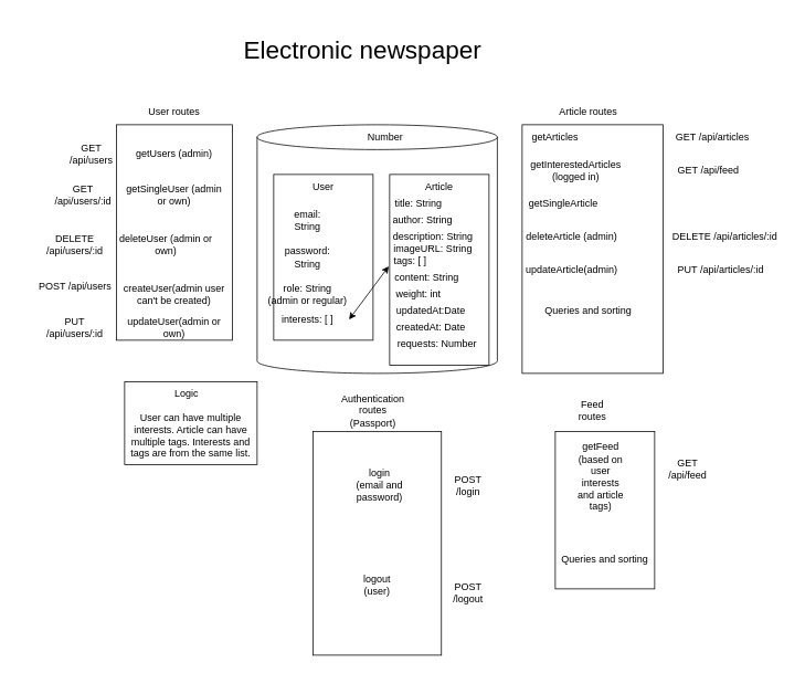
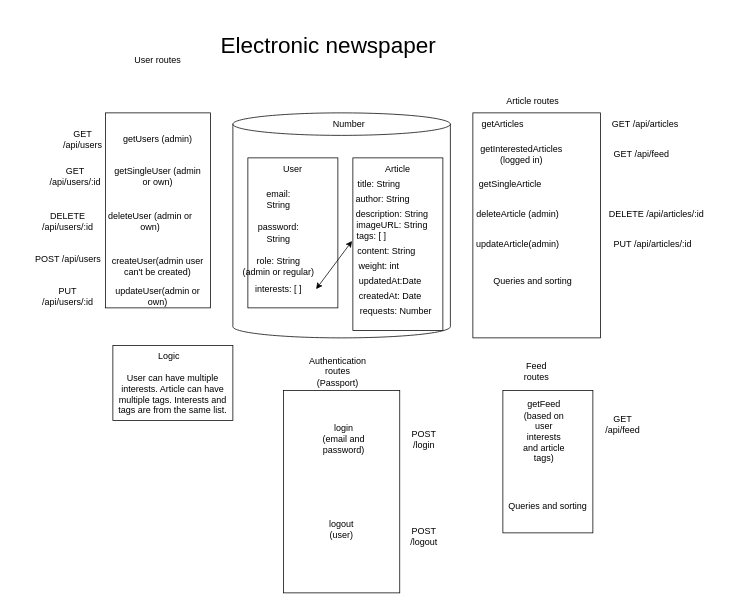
  <mxCell id="0" />
  <mxCell id="1" parent="0" />
  <mxCell id="2" value="" style="shape=cylinder3;whiteSpace=wrap;html=1;boundedLbl=1;backgroundOutline=1;size=15;" parent="1" vertex="1"><mxGeometry x="310" y="150" width="290" height="300" as="geometry" /></mxCell>
  <mxCell id="3" value="Number" style="text;html=1;strokeColor=none;fillColor=none;align=center;verticalAlign=middle;whiteSpace=wrap;rounded=0;" parent="1" vertex="1"><mxGeometry x="435" y="150" width="60" height="30" as="geometry" /></mxCell>
  <mxCell id="4" value="" style="rounded=0;whiteSpace=wrap;html=1;" parent="1" vertex="1"><mxGeometry x="330" y="210" width="120" height="200" as="geometry" /></mxCell>
  <mxCell id="5" value="User" style="text;html=1;strokeColor=none;fillColor=none;align=center;verticalAlign=middle;whiteSpace=wrap;rounded=0;" parent="1" vertex="1"><mxGeometry x="360" y="210" width="60" height="30" as="geometry" /></mxCell>
  <mxCell id="6" value="&lt;font style=&quot;font-size: 30px;&quot;&gt;Electronic newspaper&lt;/font&gt;" style="text;html=1;strokeColor=none;fillColor=none;align=center;verticalAlign=middle;whiteSpace=wrap;rounded=0;" parent="1" vertex="1"><mxGeometry x="275" y="20" width="325" height="80" as="geometry" /></mxCell>
  <mxCell id="7" value="email: String" style="text;html=1;strokeColor=none;fillColor=none;align=center;verticalAlign=middle;whiteSpace=wrap;rounded=0;" parent="1" vertex="1"><mxGeometry x="341" y="250" width="60" height="30" as="geometry" /></mxCell>
  <mxCell id="8" value="password: String" style="text;html=1;strokeColor=none;fillColor=none;align=center;verticalAlign=middle;whiteSpace=wrap;rounded=0;" parent="1" vertex="1"><mxGeometry x="326" y="295" width="90" height="30" as="geometry" /></mxCell>
  <mxCell id="9" value="interests: [ ]" style="text;html=1;strokeColor=none;fillColor=none;align=center;verticalAlign=middle;whiteSpace=wrap;rounded=0;" parent="1" vertex="1"><mxGeometry x="321" y="370" width="100" height="30" as="geometry" /></mxCell>
  <mxCell id="10" value="role: String (admin or regular)" style="text;html=1;strokeColor=none;fillColor=none;align=center;verticalAlign=middle;whiteSpace=wrap;rounded=0;" parent="1" vertex="1"><mxGeometry x="321" y="340" width="100" height="30" as="geometry" /></mxCell>
  <mxCell id="11" value="" style="rounded=0;whiteSpace=wrap;html=1;" parent="1" vertex="1"><mxGeometry x="470" y="210" width="120" height="230" as="geometry" /></mxCell>
  <mxCell id="12" value="&lt;div&gt;Article&lt;/div&gt;" style="text;html=1;strokeColor=none;fillColor=none;align=center;verticalAlign=middle;whiteSpace=wrap;rounded=0;" parent="1" vertex="1"><mxGeometry x="500" y="210" width="60" height="30" as="geometry" /></mxCell>
  <mxCell id="13" value="title: String" style="text;html=1;strokeColor=none;fillColor=none;align=center;verticalAlign=middle;whiteSpace=wrap;rounded=0;" parent="1" vertex="1"><mxGeometry x="465" y="230" width="80" height="30" as="geometry" /></mxCell>
  <mxCell id="14" value="tags: [ ]" style="text;html=1;strokeColor=none;fillColor=none;align=center;verticalAlign=middle;whiteSpace=wrap;rounded=0;" parent="1" vertex="1"><mxGeometry x="465" y="300" width="60" height="30" as="geometry" /></mxCell>
  <mxCell id="15" value="createdAt: Date" style="text;html=1;strokeColor=none;fillColor=none;align=center;verticalAlign=middle;whiteSpace=wrap;rounded=0;" parent="1" vertex="1"><mxGeometry x="465" y="380" width="110" height="30" as="geometry" /></mxCell>
  <mxCell id="16" value="content: String" style="text;html=1;strokeColor=none;fillColor=none;align=center;verticalAlign=middle;whiteSpace=wrap;rounded=0;" parent="1" vertex="1"><mxGeometry x="465" y="320" width="100" height="30" as="geometry" /></mxCell>
  <mxCell id="17" value="" style="rounded=0;whiteSpace=wrap;html=1;" parent="1" vertex="1"><mxGeometry x="140" y="150" width="140" height="260" as="geometry" /></mxCell>
- <mxCell id="18" value="User routes" style="text;html=1;strokeColor=none;fillColor=none;align=center;verticalAlign=middle;whiteSpace=wrap;rounded=0;" parent="1" vertex="1"><mxGeometry x="165" y="120" width="90" height="30" as="geometry" /></mxCell>
+ <mxCell id="18" value="User routes" style="text;html=1;strokeColor=none;fillColor=none;align=center;verticalAlign=middle;whiteSpace=wrap;rounded=0;" parent="1" vertex="1"><mxGeometry x="165" y="65" width="90" height="30" as="geometry" /></mxCell>
  <mxCell id="19" value="getUsers (admin)" style="text;html=1;strokeColor=none;fillColor=none;align=center;verticalAlign=middle;whiteSpace=wrap;rounded=0;" parent="1" vertex="1"><mxGeometry x="140" y="170" width="140" height="30" as="geometry" /></mxCell>
  <mxCell id="20" value="getSingleUser (admin or own)" style="text;html=1;strokeColor=none;fillColor=none;align=center;verticalAlign=middle;whiteSpace=wrap;rounded=0;" parent="1" vertex="1"><mxGeometry y="220" width="120" height="30" as="geometry" x="150" /></mxCell>
  <mxCell id="21" value="deleteUser (admin or own)" style="text;html=1;strokeColor=none;fillColor=none;align=center;verticalAlign=middle;whiteSpace=wrap;rounded=0;" parent="1" vertex="1"><mxGeometry x="140" y="280" width="120" height="30" as="geometry" /></mxCell>
  <mxCell id="22" value="updateUser(admin or own)" style="text;html=1;strokeColor=none;fillColor=none;align=center;verticalAlign=middle;whiteSpace=wrap;rounded=0;fontSize=12;" parent="1" vertex="1"><mxGeometry x="140" y="380" width="140" height="30" as="geometry" /></mxCell>
  <mxCell id="23" value="" style="rounded=0;whiteSpace=wrap;html=1;fontSize=12;" parent="1" vertex="1"><mxGeometry x="630" y="150" width="170" height="300" as="geometry" /></mxCell>
  <mxCell id="24" value="Article routes" style="text;html=1;strokeColor=none;fillColor=none;align=center;verticalAlign=middle;whiteSpace=wrap;rounded=0;fontSize=12;" parent="1" vertex="1"><mxGeometry x="660" y="120" width="100" height="30" as="geometry" /></mxCell>
  <mxCell id="25" value="getArticles" style="text;html=1;strokeColor=none;fillColor=none;align=center;verticalAlign=middle;whiteSpace=wrap;rounded=0;fontSize=12;" parent="1" vertex="1"><mxGeometry x="640" y="150" width="60" height="30" as="geometry" /></mxCell>
  <mxCell id="26" value="getInterestedArticles (logged in)" style="text;html=1;strokeColor=none;fillColor=none;align=center;verticalAlign=middle;whiteSpace=wrap;rounded=0;fontSize=12;" parent="1" vertex="1"><mxGeometry x="640" y="190" width="110" height="30" as="geometry" /></mxCell>
  <mxCell id="27" value="getSingleArticle" style="text;html=1;strokeColor=none;fillColor=none;align=center;verticalAlign=middle;whiteSpace=wrap;rounded=0;fontSize=12;" parent="1" vertex="1"><mxGeometry x="630" y="230" width="100" height="30" as="geometry" /></mxCell>
  <mxCell id="28" value="deleteArticle (admin)" style="text;html=1;strokeColor=none;fillColor=none;align=center;verticalAlign=middle;whiteSpace=wrap;rounded=0;fontSize=12;" parent="1" vertex="1"><mxGeometry x="630" y="270" width="120" height="30" as="geometry" /></mxCell>
  <mxCell id="29" value="updateArticle(admin)" style="text;html=1;strokeColor=none;fillColor=none;align=center;verticalAlign=middle;whiteSpace=wrap;rounded=0;fontSize=12;" parent="1" vertex="1"><mxGeometry x="660" y="310" width="60" height="30" as="geometry" /></mxCell>
  <mxCell id="30" value="Queries and sorting" style="text;html=1;strokeColor=none;fillColor=none;align=center;verticalAlign=middle;whiteSpace=wrap;rounded=0;fontSize=12;" parent="1" vertex="1"><mxGeometry x="630" y="360" width="160" height="30" as="geometry" /></mxCell>
  <mxCell id="31" value="" style="rounded=0;whiteSpace=wrap;html=1;fontSize=12;" parent="1" vertex="1"><mxGeometry y="460" width="160" height="100" as="geometry" x="150" /></mxCell>
  <mxCell id="32" value="Logic" style="text;html=1;strokeColor=none;fillColor=none;align=center;verticalAlign=middle;whiteSpace=wrap;rounded=0;fontSize=12;" parent="1" vertex="1"><mxGeometry x="195" y="460" width="60" height="30" as="geometry" /></mxCell>
  <mxCell id="33" value="User can have multiple interests. Article can have multiple tags. Interests and tags are from the same list." style="text;html=1;strokeColor=none;fillColor=none;align=center;verticalAlign=middle;whiteSpace=wrap;rounded=0;fontSize=12;" parent="1" vertex="1"><mxGeometry y="490" width="160" height="70" as="geometry" x="150" /></mxCell>
  <mxCell id="34" value="" style="rounded=0;whiteSpace=wrap;html=1;fontSize=12;" parent="1" vertex="1"><mxGeometry x="377.5" y="520" width="155" height="270" as="geometry" /></mxCell>
  <mxCell id="35" value="Authentication routes (Passport)" style="text;html=1;strokeColor=none;fillColor=none;align=center;verticalAlign=middle;whiteSpace=wrap;rounded=0;fontSize=12;" parent="1" vertex="1"><mxGeometry x="420" y="480" width="60" height="30" as="geometry" /></mxCell>
  <mxCell id="36" value="&lt;div&gt;PUT /api/users/:id&lt;/div&gt;" style="text;html=1;strokeColor=none;fillColor=none;align=center;verticalAlign=middle;whiteSpace=wrap;rounded=0;fontSize=12;" parent="1" vertex="1"><mxGeometry x="60" y="380" width="60" height="30" as="geometry" /></mxCell>
  <mxCell id="37" value="&lt;div&gt;DELETE&lt;/div&gt;&lt;div&gt;/api/users/:id&lt;/div&gt;" style="text;html=1;strokeColor=none;fillColor=none;align=center;verticalAlign=middle;whiteSpace=wrap;rounded=0;fontSize=12;" parent="1" vertex="1"><mxGeometry x="20" y="280" width="140" height="30" as="geometry" /></mxCell>
  <mxCell id="38" value="GET /api/users/:id" style="text;html=1;strokeColor=none;fillColor=none;align=center;verticalAlign=middle;whiteSpace=wrap;rounded=0;fontSize=12;" parent="1" vertex="1"><mxGeometry x="70" y="220" width="60" height="30" as="geometry" /></mxCell>
  <mxCell id="39" value="GET /api/users" style="text;html=1;strokeColor=none;fillColor=none;align=center;verticalAlign=middle;whiteSpace=wrap;rounded=0;fontSize=12;" parent="1" vertex="1"><mxGeometry x="80" y="170" width="60" height="30" as="geometry" /></mxCell>
  <mxCell id="40" value="GET /api/articles" style="text;html=1;strokeColor=none;fillColor=none;align=center;verticalAlign=middle;whiteSpace=wrap;rounded=0;" parent="1" vertex="1"><mxGeometry x="800" y="150" width="120" height="30" as="geometry" /></mxCell>
  <mxCell id="41" value="GET /api/feed" style="text;html=1;strokeColor=none;fillColor=none;align=center;verticalAlign=middle;whiteSpace=wrap;rounded=0;" parent="1" vertex="1"><mxGeometry x="770" y="190" width="170" height="30" as="geometry" /></mxCell>
  <mxCell id="42" value="DELETE /api/articles/:id" style="text;html=1;strokeColor=none;fillColor=none;align=center;verticalAlign=middle;whiteSpace=wrap;rounded=0;" parent="1" vertex="1"><mxGeometry x="800" y="270" width="150" height="30" as="geometry" /></mxCell>
  <mxCell id="43" value="PUT /api/articles/:id" style="text;html=1;strokeColor=none;fillColor=none;align=center;verticalAlign=middle;whiteSpace=wrap;rounded=0;" parent="1" vertex="1"><mxGeometry x="800" y="310" width="140" height="30" as="geometry" /></mxCell>
  <mxCell id="44" value="POST /login" style="text;html=1;strokeColor=none;fillColor=none;align=center;verticalAlign=middle;whiteSpace=wrap;rounded=0;" parent="1" vertex="1"><mxGeometry x="535" y="570" width="60" height="30" as="geometry" /></mxCell>
  <mxCell id="45" value="login (email and password)" style="text;html=1;strokeColor=none;fillColor=none;align=center;verticalAlign=middle;whiteSpace=wrap;rounded=0;" parent="1" vertex="1"><mxGeometry x="427.5" y="570" width="60" height="30" as="geometry" /></mxCell>
  <mxCell id="46" value="&lt;div&gt;POST /api/users&lt;/div&gt;" style="text;html=1;strokeColor=none;fillColor=none;align=center;verticalAlign=middle;whiteSpace=wrap;rounded=0;" parent="1" vertex="1"><mxGeometry x="32.5" y="330" width="115" height="30" as="geometry" /></mxCell>
  <mxCell id="47" value="&lt;div&gt;POST&lt;/div&gt;&lt;div&gt;/logout&lt;br&gt;&lt;/div&gt;" style="text;html=1;strokeColor=none;fillColor=none;align=center;verticalAlign=middle;whiteSpace=wrap;rounded=0;" parent="1" vertex="1"><mxGeometry x="535" y="700" width="60" height="30" as="geometry" /></mxCell>
  <mxCell id="48" value="&lt;div&gt;logout&lt;/div&gt;&lt;div&gt;(user)&lt;br&gt;&lt;/div&gt;" style="text;html=1;strokeColor=none;fillColor=none;align=center;verticalAlign=middle;whiteSpace=wrap;rounded=0;" parent="1" vertex="1"><mxGeometry x="425" y="690" width="60" height="30" as="geometry" /></mxCell>
  <mxCell id="49" value="weight: int" style="text;html=1;strokeColor=none;fillColor=none;align=center;verticalAlign=middle;whiteSpace=wrap;rounded=0;" parent="1" vertex="1"><mxGeometry x="475" y="340" width="60" height="30" as="geometry" /></mxCell>
  <mxCell id="50" value="author: String" style="text;html=1;strokeColor=none;fillColor=none;align=center;verticalAlign=middle;whiteSpace=wrap;rounded=0;" parent="1" vertex="1"><mxGeometry x="465" y="250" width="90" height="30" as="geometry" /></mxCell>
  <mxCell id="51" value="updatedAt:Date" style="text;html=1;strokeColor=none;fillColor=none;align=center;verticalAlign=middle;whiteSpace=wrap;rounded=0;" parent="1" vertex="1"><mxGeometry x="465" y="360" width="110" height="30" as="geometry" /></mxCell>
  <mxCell id="52" value="description: String" style="text;html=1;strokeColor=none;fillColor=none;align=center;verticalAlign=middle;whiteSpace=wrap;rounded=0;" parent="1" vertex="1"><mxGeometry x="465" y="270" width="115" height="30" as="geometry" /></mxCell>
  <mxCell id="53" value="imageURL: String" style="text;html=1;strokeColor=none;fillColor=none;align=center;verticalAlign=middle;whiteSpace=wrap;rounded=0;" parent="1" vertex="1"><mxGeometry x="468.13" y="285" width="108.75" height="30" as="geometry" /></mxCell>
  <mxCell id="54" value="" style="endArrow=classic;startArrow=classic;html=1;rounded=0;exitX=1;exitY=0.5;exitDx=0;exitDy=0;entryX=0.039;entryY=0.026;entryDx=0;entryDy=0;entryPerimeter=0;" parent="1" source="9" target="16" edge="1"><mxGeometry width="50" height="50" relative="1" as="geometry"><mxPoint x="650" y="450" as="sourcePoint" /><mxPoint x="700" y="400" as="targetPoint" /></mxGeometry></mxCell>
  <mxCell id="55" value="&lt;div&gt;createUser(admin user can't be created)&lt;/div&gt;" style="text;html=1;strokeColor=none;fillColor=none;align=center;verticalAlign=middle;whiteSpace=wrap;rounded=0;" parent="1" vertex="1"><mxGeometry x="140" y="340" width="140" height="30" as="geometry" /></mxCell>
  <mxCell id="56" value="" style="rounded=0;whiteSpace=wrap;html=1;" parent="1" vertex="1"><mxGeometry x="670" y="520" width="120" height="190" as="geometry" /></mxCell>
  <mxCell id="57" value="&lt;div&gt;Feed routes&lt;/div&gt;" style="text;html=1;strokeColor=none;fillColor=none;align=center;verticalAlign=middle;whiteSpace=wrap;rounded=0;" parent="1" vertex="1"><mxGeometry x="685" y="480" width="60" height="30" as="geometry" /></mxCell>
  <mxCell id="58" value="getFeed (based on user interests and article tags)" style="text;html=1;strokeColor=none;fillColor=none;align=center;verticalAlign=middle;whiteSpace=wrap;rounded=0;" parent="1" vertex="1"><mxGeometry x="690" y="560" width="70" height="30" as="geometry" /></mxCell>
  <mxCell id="59" value="GET /api/feed" style="text;html=1;strokeColor=none;fillColor=none;align=center;verticalAlign=middle;whiteSpace=wrap;rounded=0;" parent="1" vertex="1"><mxGeometry x="800" y="550" width="60" height="30" as="geometry" /></mxCell>
  <mxCell id="60" value="requests: Number" style="text;html=1;strokeColor=none;fillColor=none;align=center;verticalAlign=middle;whiteSpace=wrap;rounded=0;" vertex="1" parent="1"><mxGeometry x="465" y="400" width="125" height="30" as="geometry" /></mxCell>
  <mxCell id="61" value="Queries and sorting" style="text;html=1;strokeColor=none;fillColor=none;align=center;verticalAlign=middle;whiteSpace=wrap;rounded=0;fontSize=12;" vertex="1" parent="1"><mxGeometry x="650" y="660" width="160" height="30" as="geometry" /></mxCell>
